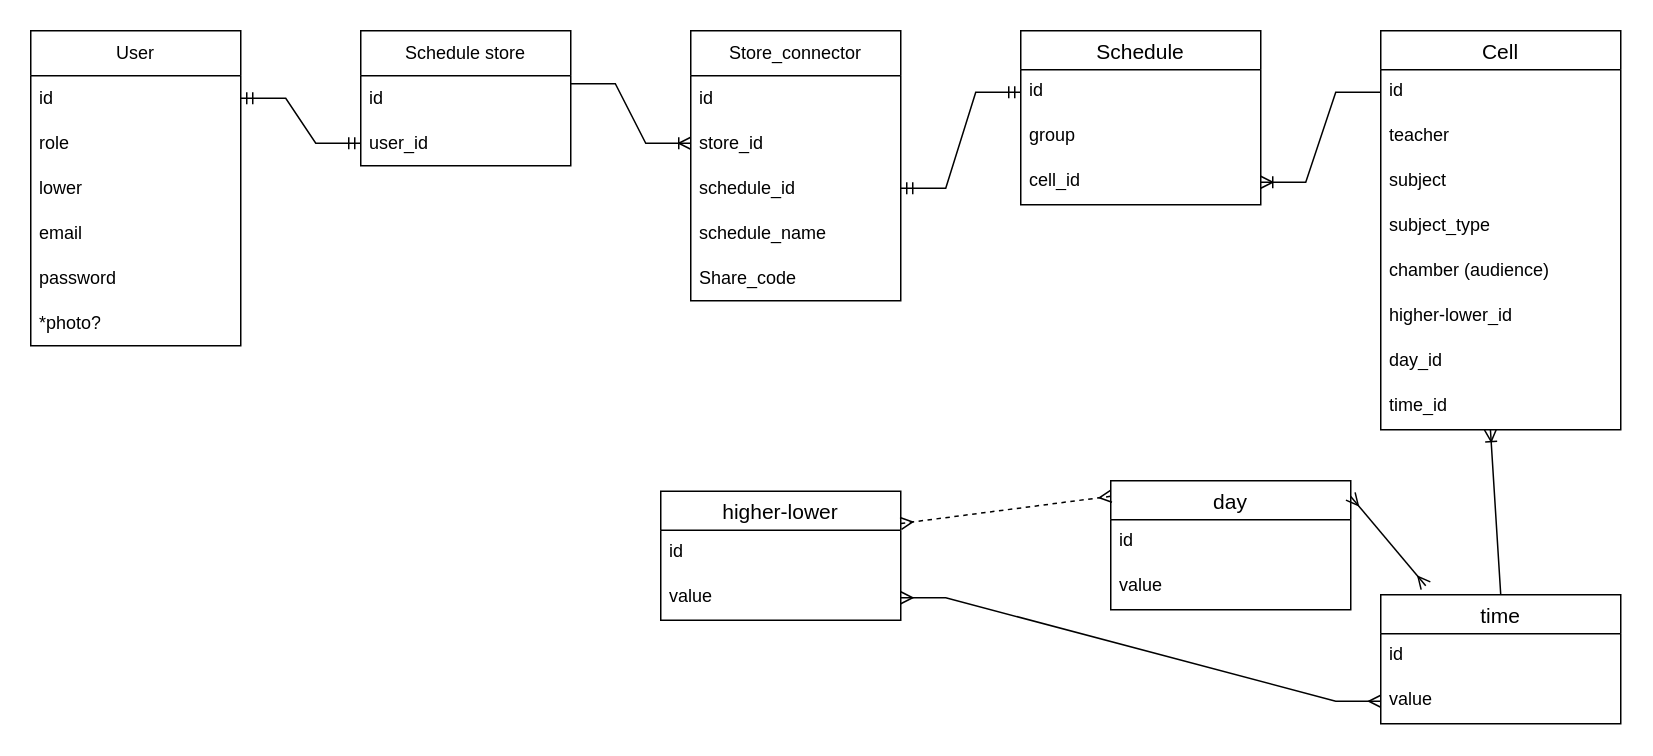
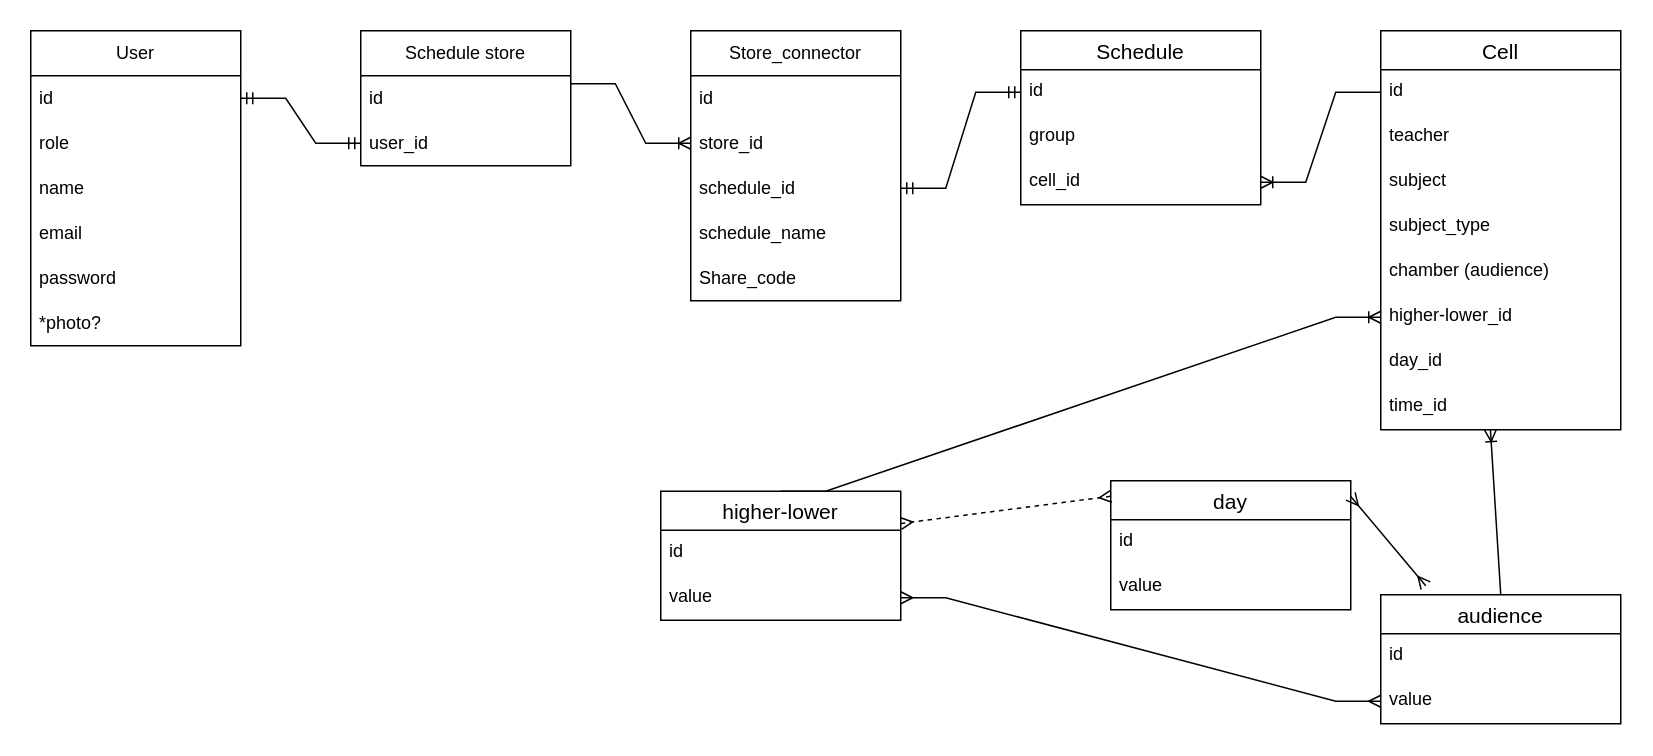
  <mxCell id="0" />
  <mxCell id="1" parent="0" />
  <mxCell id="2" value="User" style="swimlane;fontStyle=0;childLayout=stackLayout;horizontal=1;startSize=30;horizontalStack=0;resizeParent=1;resizeParentMax=0;resizeLast=0;collapsible=1;marginBottom=0;whiteSpace=wrap;html=1;" vertex="1" parent="1"><mxGeometry x="20" y="20" width="140" height="210" as="geometry" /></mxCell>
  <mxCell id="3" value="id" style="text;strokeColor=none;fillColor=none;align=left;verticalAlign=middle;spacingLeft=4;spacingRight=4;overflow=hidden;points=[[0,0.5],[1,0.5]];portConstraint=eastwest;rotatable=0;whiteSpace=wrap;html=1;" vertex="1" parent="2"><mxGeometry y="30" width="140" height="30" as="geometry" /></mxCell>
  <mxCell id="4" value="role" style="text;strokeColor=none;fillColor=none;align=left;verticalAlign=middle;spacingLeft=4;spacingRight=4;overflow=hidden;points=[[0,0.5],[1,0.5]];portConstraint=eastwest;rotatable=0;whiteSpace=wrap;html=1;" vertex="1" parent="2"><mxGeometry y="60" width="140" height="30" as="geometry" /></mxCell>
- <mxCell id="5" value="lower" style="text;strokeColor=none;fillColor=none;align=left;verticalAlign=middle;spacingLeft=4;spacingRight=4;overflow=hidden;points=[[0,0.5],[1,0.5]];portConstraint=eastwest;rotatable=0;whiteSpace=wrap;html=1;" vertex="1" parent="2"><mxGeometry y="90" width="140" height="30" as="geometry" /></mxCell>
+ <mxCell id="5" value="name" style="text;strokeColor=none;fillColor=none;align=left;verticalAlign=middle;spacingLeft=4;spacingRight=4;overflow=hidden;points=[[0,0.5],[1,0.5]];portConstraint=eastwest;rotatable=0;whiteSpace=wrap;html=1;" vertex="1" parent="2"><mxGeometry y="90" width="140" height="30" as="geometry" /></mxCell>
  <mxCell id="6" value="email" style="text;strokeColor=none;fillColor=none;align=left;verticalAlign=middle;spacingLeft=4;spacingRight=4;overflow=hidden;points=[[0,0.5],[1,0.5]];portConstraint=eastwest;rotatable=0;whiteSpace=wrap;html=1;" vertex="1" parent="2"><mxGeometry y="120" width="140" height="30" as="geometry" /></mxCell>
  <mxCell id="7" value="password" style="text;strokeColor=none;fillColor=none;align=left;verticalAlign=middle;spacingLeft=4;spacingRight=4;overflow=hidden;points=[[0,0.5],[1,0.5]];portConstraint=eastwest;rotatable=0;whiteSpace=wrap;html=1;" vertex="1" parent="2"><mxGeometry y="150" width="140" height="30" as="geometry" /></mxCell>
  <mxCell id="8" value="*photo?" style="text;strokeColor=none;fillColor=none;align=left;verticalAlign=middle;spacingLeft=4;spacingRight=4;overflow=hidden;points=[[0,0.5],[1,0.5]];portConstraint=eastwest;rotatable=0;whiteSpace=wrap;html=1;" vertex="1" parent="2"><mxGeometry y="180" width="140" height="30" as="geometry" /></mxCell>
  <mxCell id="9" value="Schedule store" style="swimlane;fontStyle=0;childLayout=stackLayout;horizontal=1;startSize=30;horizontalStack=0;resizeParent=1;resizeParentMax=0;resizeLast=0;collapsible=1;marginBottom=0;whiteSpace=wrap;html=1;" vertex="1" parent="1"><mxGeometry x="240" y="20" width="140" height="90" as="geometry" /></mxCell>
  <mxCell id="10" value="id" style="text;strokeColor=none;fillColor=none;align=left;verticalAlign=middle;spacingLeft=4;spacingRight=4;overflow=hidden;points=[[0,0.5],[1,0.5]];portConstraint=eastwest;rotatable=0;whiteSpace=wrap;html=1;" vertex="1" parent="9"><mxGeometry y="30" width="140" height="30" as="geometry" /></mxCell>
  <mxCell id="11" value="user_id" style="text;strokeColor=none;fillColor=none;align=left;verticalAlign=middle;spacingLeft=4;spacingRight=4;overflow=hidden;points=[[0,0.5],[1,0.5]];portConstraint=eastwest;rotatable=0;whiteSpace=wrap;html=1;" vertex="1" parent="9"><mxGeometry y="60" width="140" height="30" as="geometry" /></mxCell>
  <mxCell id="12" value="Store_connector" style="swimlane;fontStyle=0;childLayout=stackLayout;horizontal=1;startSize=30;horizontalStack=0;resizeParent=1;resizeParentMax=0;resizeLast=0;collapsible=1;marginBottom=0;whiteSpace=wrap;html=1;" vertex="1" parent="1"><mxGeometry x="460" y="20" width="140" height="180" as="geometry" /></mxCell>
  <mxCell id="13" value="id" style="text;strokeColor=none;fillColor=none;align=left;verticalAlign=middle;spacingLeft=4;spacingRight=4;overflow=hidden;points=[[0,0.5],[1,0.5]];portConstraint=eastwest;rotatable=0;whiteSpace=wrap;html=1;" vertex="1" parent="12"><mxGeometry y="30" width="140" height="30" as="geometry" /></mxCell>
  <mxCell id="14" value="store_id" style="text;strokeColor=none;fillColor=none;align=left;verticalAlign=middle;spacingLeft=4;spacingRight=4;overflow=hidden;points=[[0,0.5],[1,0.5]];portConstraint=eastwest;rotatable=0;whiteSpace=wrap;html=1;" vertex="1" parent="12"><mxGeometry y="60" width="140" height="30" as="geometry" /></mxCell>
  <mxCell id="15" value="schedule_id" style="text;strokeColor=none;fillColor=none;align=left;verticalAlign=middle;spacingLeft=4;spacingRight=4;overflow=hidden;points=[[0,0.5],[1,0.5]];portConstraint=eastwest;rotatable=0;whiteSpace=wrap;html=1;" vertex="1" parent="12"><mxGeometry y="90" width="140" height="30" as="geometry" /></mxCell>
  <mxCell id="16" value="schedule_name" style="text;strokeColor=none;fillColor=none;align=left;verticalAlign=middle;spacingLeft=4;spacingRight=4;overflow=hidden;points=[[0,0.5],[1,0.5]];portConstraint=eastwest;rotatable=0;whiteSpace=wrap;html=1;" vertex="1" parent="12"><mxGeometry y="120" width="140" height="30" as="geometry" /></mxCell>
  <mxCell id="17" value="Share_code" style="text;strokeColor=none;fillColor=none;align=left;verticalAlign=middle;spacingLeft=4;spacingRight=4;overflow=hidden;points=[[0,0.5],[1,0.5]];portConstraint=eastwest;rotatable=0;whiteSpace=wrap;html=1;" vertex="1" parent="12"><mxGeometry y="150" width="140" height="30" as="geometry" /></mxCell>
  <mxCell id="18" value="" style="edgeStyle=entityRelationEdgeStyle;fontSize=12;html=1;endArrow=ERmandOne;startArrow=ERmandOne;rounded=0;exitX=1;exitY=0.5;exitDx=0;exitDy=0;entryX=0;entryY=0.5;entryDx=0;entryDy=0;" edge="1" parent="1" source="3" target="11"><mxGeometry width="100" height="100" relative="1" as="geometry"><mxPoint x="240" y="220" as="sourcePoint" /><mxPoint x="340" y="120" as="targetPoint" /></mxGeometry></mxCell>
  <mxCell id="19" value="" style="edgeStyle=entityRelationEdgeStyle;fontSize=12;html=1;endArrow=ERoneToMany;rounded=0;entryX=0;entryY=0.5;entryDx=0;entryDy=0;exitX=0.998;exitY=0.178;exitDx=0;exitDy=0;exitPerimeter=0;" edge="1" parent="1" source="10" target="14"><mxGeometry width="100" height="100" relative="1" as="geometry"><mxPoint x="380" y="30" as="sourcePoint" /><mxPoint x="330" y="110" as="targetPoint" /></mxGeometry></mxCell>
  <mxCell id="20" value="Cell" style="swimlane;fontStyle=0;childLayout=stackLayout;horizontal=1;startSize=26;horizontalStack=0;resizeParent=1;resizeParentMax=0;resizeLast=0;collapsible=1;marginBottom=0;align=center;fontSize=14;" vertex="1" parent="1"><mxGeometry x="920" y="20" width="160" height="266" as="geometry" /></mxCell>
  <mxCell id="21" value="id" style="text;strokeColor=none;fillColor=none;spacingLeft=4;spacingRight=4;overflow=hidden;rotatable=0;points=[[0,0.5],[1,0.5]];portConstraint=eastwest;fontSize=12;whiteSpace=wrap;html=1;" vertex="1" parent="20"><mxGeometry y="26" width="160" height="30" as="geometry" /></mxCell>
  <mxCell id="22" value="teacher" style="text;strokeColor=none;fillColor=none;spacingLeft=4;spacingRight=4;overflow=hidden;rotatable=0;points=[[0,0.5],[1,0.5]];portConstraint=eastwest;fontSize=12;whiteSpace=wrap;html=1;" vertex="1" parent="20"><mxGeometry y="56" width="160" height="30" as="geometry" /></mxCell>
  <mxCell id="23" value="subject" style="text;strokeColor=none;fillColor=none;spacingLeft=4;spacingRight=4;overflow=hidden;rotatable=0;points=[[0,0.5],[1,0.5]];portConstraint=eastwest;fontSize=12;whiteSpace=wrap;html=1;" vertex="1" parent="20"><mxGeometry y="86" width="160" height="30" as="geometry" /></mxCell>
  <mxCell id="24" value="subject_type" style="text;strokeColor=none;fillColor=none;spacingLeft=4;spacingRight=4;overflow=hidden;rotatable=0;points=[[0,0.5],[1,0.5]];portConstraint=eastwest;fontSize=12;whiteSpace=wrap;html=1;" vertex="1" parent="20"><mxGeometry y="116" width="160" height="30" as="geometry" /></mxCell>
  <mxCell id="25" value="chamber (audience)" style="text;strokeColor=none;fillColor=none;spacingLeft=4;spacingRight=4;overflow=hidden;rotatable=0;points=[[0,0.5],[1,0.5]];portConstraint=eastwest;fontSize=12;whiteSpace=wrap;html=1;" vertex="1" parent="20"><mxGeometry y="146" width="160" height="30" as="geometry" /></mxCell>
  <mxCell id="26" value="higher-lower_id" style="text;strokeColor=none;fillColor=none;spacingLeft=4;spacingRight=4;overflow=hidden;rotatable=0;points=[[0,0.5],[1,0.5]];portConstraint=eastwest;fontSize=12;whiteSpace=wrap;html=1;" vertex="1" parent="20"><mxGeometry y="176" width="160" height="30" as="geometry" /></mxCell>
  <mxCell id="27" value="day_id" style="text;strokeColor=none;fillColor=none;spacingLeft=4;spacingRight=4;overflow=hidden;rotatable=0;points=[[0,0.5],[1,0.5]];portConstraint=eastwest;fontSize=12;whiteSpace=wrap;html=1;" vertex="1" parent="20"><mxGeometry y="206" width="160" height="30" as="geometry" /></mxCell>
  <mxCell id="28" value="time_id" style="text;strokeColor=none;fillColor=none;spacingLeft=4;spacingRight=4;overflow=hidden;rotatable=0;points=[[0,0.5],[1,0.5]];portConstraint=eastwest;fontSize=12;whiteSpace=wrap;html=1;" vertex="1" parent="20"><mxGeometry y="236" width="160" height="30" as="geometry" /></mxCell>
  <mxCell id="29" value="higher-lower" style="swimlane;fontStyle=0;childLayout=stackLayout;horizontal=1;startSize=26;horizontalStack=0;resizeParent=1;resizeParentMax=0;resizeLast=0;collapsible=1;marginBottom=0;align=center;fontSize=14;" vertex="1" parent="1"><mxGeometry x="440" y="327" width="160" height="86" as="geometry" /></mxCell>
  <mxCell id="30" value="id" style="text;strokeColor=none;fillColor=none;spacingLeft=4;spacingRight=4;overflow=hidden;rotatable=0;points=[[0,0.5],[1,0.5]];portConstraint=eastwest;fontSize=12;whiteSpace=wrap;html=1;" vertex="1" parent="29"><mxGeometry y="26" width="160" height="30" as="geometry" /></mxCell>
  <mxCell id="31" value="value" style="text;strokeColor=none;fillColor=none;spacingLeft=4;spacingRight=4;overflow=hidden;rotatable=0;points=[[0,0.5],[1,0.5]];portConstraint=eastwest;fontSize=12;whiteSpace=wrap;html=1;" vertex="1" parent="29"><mxGeometry y="56" width="160" height="30" as="geometry" /></mxCell>
- <mxCell id="33" value="time" style="swimlane;fontStyle=0;childLayout=stackLayout;horizontal=1;startSize=26;horizontalStack=0;resizeParent=1;resizeParentMax=0;resizeLast=0;collapsible=1;marginBottom=0;align=center;fontSize=14;" vertex="1" parent="1"><mxGeometry x="920" y="396" width="160" height="86" as="geometry" /></mxCell>
+ <mxCell id="32" value="" style="edgeStyle=entityRelationEdgeStyle;fontSize=12;html=1;endArrow=ERoneToMany;rounded=0;entryX=0;entryY=0.5;entryDx=0;entryDy=0;exitX=0.5;exitY=0;exitDx=0;exitDy=0;" edge="1" parent="1" source="29" target="26"><mxGeometry width="100" height="100" relative="1" as="geometry"><mxPoint x="640" y="250" as="sourcePoint" /><mxPoint x="740" y="150" as="targetPoint" /></mxGeometry></mxCell>
+ <mxCell id="33" value="audience" style="swimlane;fontStyle=0;childLayout=stackLayout;horizontal=1;startSize=26;horizontalStack=0;resizeParent=1;resizeParentMax=0;resizeLast=0;collapsible=1;marginBottom=0;align=center;fontSize=14;" vertex="1" parent="1"><mxGeometry x="920" y="396" width="160" height="86" as="geometry" /></mxCell>
  <mxCell id="34" value="id" style="text;strokeColor=none;fillColor=none;spacingLeft=4;spacingRight=4;overflow=hidden;rotatable=0;points=[[0,0.5],[1,0.5]];portConstraint=eastwest;fontSize=12;whiteSpace=wrap;html=1;" vertex="1" parent="33"><mxGeometry y="26" width="160" height="30" as="geometry" /></mxCell>
  <mxCell id="35" value="value" style="text;strokeColor=none;fillColor=none;spacingLeft=4;spacingRight=4;overflow=hidden;rotatable=0;points=[[0,0.5],[1,0.5]];portConstraint=eastwest;fontSize=12;whiteSpace=wrap;html=1;" vertex="1" parent="33"><mxGeometry y="56" width="160" height="30" as="geometry" /></mxCell>
  <mxCell id="36" value="day" style="swimlane;fontStyle=0;childLayout=stackLayout;horizontal=1;startSize=26;horizontalStack=0;resizeParent=1;resizeParentMax=0;resizeLast=0;collapsible=1;marginBottom=0;align=center;fontSize=14;" vertex="1" parent="1"><mxGeometry x="740" y="320" width="160" height="86" as="geometry" /></mxCell>
  <mxCell id="37" value="id" style="text;strokeColor=none;fillColor=none;spacingLeft=4;spacingRight=4;overflow=hidden;rotatable=0;points=[[0,0.5],[1,0.5]];portConstraint=eastwest;fontSize=12;whiteSpace=wrap;html=1;" vertex="1" parent="36"><mxGeometry y="26" width="160" height="30" as="geometry" /></mxCell>
  <mxCell id="38" value="value" style="text;strokeColor=none;fillColor=none;spacingLeft=4;spacingRight=4;overflow=hidden;rotatable=0;points=[[0,0.5],[1,0.5]];portConstraint=eastwest;fontSize=12;whiteSpace=wrap;html=1;" vertex="1" parent="36"><mxGeometry y="56" width="160" height="30" as="geometry" /></mxCell>
  <mxCell id="39" value="" style="fontSize=12;html=1;endArrow=ERoneToMany;rounded=0;entryX=0.457;entryY=0.996;entryDx=0;entryDy=0;exitX=0.5;exitY=0;exitDx=0;exitDy=0;entryPerimeter=0;" edge="1" parent="1" source="33" target="28"><mxGeometry width="100" height="100" relative="1" as="geometry"><mxPoint x="770" y="371" as="sourcePoint" /><mxPoint x="930" y="221" as="targetPoint" /></mxGeometry></mxCell>
  <mxCell id="40" value="" style="fontSize=12;html=1;endArrow=ERmany;startArrow=ERmany;rounded=0;exitX=1;exitY=0.25;exitDx=0;exitDy=0;entryX=0.002;entryY=0.12;entryDx=0;entryDy=0;entryPerimeter=0;dashed=1;" edge="1" parent="1" source="29" target="36"><mxGeometry width="100" height="100" relative="1" as="geometry"><mxPoint x="640" y="420" as="sourcePoint" /><mxPoint x="740" y="320" as="targetPoint" /></mxGeometry></mxCell>
  <mxCell id="41" value="" style="fontSize=12;html=1;endArrow=ERmany;startArrow=ERmany;rounded=0;exitX=0.999;exitY=0.12;exitDx=0;exitDy=0;exitPerimeter=0;" edge="1" parent="1" source="36"><mxGeometry width="100" height="100" relative="1" as="geometry"><mxPoint x="640" y="420" as="sourcePoint" /><mxPoint x="950" y="390" as="targetPoint" /></mxGeometry></mxCell>
  <mxCell id="42" value="" style="edgeStyle=entityRelationEdgeStyle;fontSize=12;html=1;endArrow=ERmany;startArrow=ERmany;rounded=0;exitX=1;exitY=0.5;exitDx=0;exitDy=0;entryX=0;entryY=0.5;entryDx=0;entryDy=0;" edge="1" parent="1" source="31" target="35"><mxGeometry width="100" height="100" relative="1" as="geometry"><mxPoint x="640" y="420" as="sourcePoint" /><mxPoint x="740" y="320" as="targetPoint" /></mxGeometry></mxCell>
  <mxCell id="43" value="Schedule" style="swimlane;fontStyle=0;childLayout=stackLayout;horizontal=1;startSize=26;horizontalStack=0;resizeParent=1;resizeParentMax=0;resizeLast=0;collapsible=1;marginBottom=0;align=center;fontSize=14;" vertex="1" parent="1"><mxGeometry x="680" y="20" width="160" height="116" as="geometry" /></mxCell>
  <mxCell id="44" value="id" style="text;strokeColor=none;fillColor=none;spacingLeft=4;spacingRight=4;overflow=hidden;rotatable=0;points=[[0,0.5],[1,0.5]];portConstraint=eastwest;fontSize=12;whiteSpace=wrap;html=1;" vertex="1" parent="43"><mxGeometry y="26" width="160" height="30" as="geometry" /></mxCell>
  <mxCell id="45" value="group" style="text;strokeColor=none;fillColor=none;spacingLeft=4;spacingRight=4;overflow=hidden;rotatable=0;points=[[0,0.5],[1,0.5]];portConstraint=eastwest;fontSize=12;whiteSpace=wrap;html=1;" vertex="1" parent="43"><mxGeometry y="56" width="160" height="30" as="geometry" /></mxCell>
  <mxCell id="46" value="cell_id" style="text;strokeColor=none;fillColor=none;spacingLeft=4;spacingRight=4;overflow=hidden;rotatable=0;points=[[0,0.5],[1,0.5]];portConstraint=eastwest;fontSize=12;whiteSpace=wrap;html=1;" vertex="1" parent="43"><mxGeometry y="86" width="160" height="30" as="geometry" /></mxCell>
  <mxCell id="47" value="" style="edgeStyle=entityRelationEdgeStyle;fontSize=12;html=1;endArrow=ERmandOne;startArrow=ERmandOne;rounded=0;exitX=1;exitY=0.5;exitDx=0;exitDy=0;entryX=0;entryY=0.5;entryDx=0;entryDy=0;" edge="1" parent="1" source="15" target="44"><mxGeometry width="100" height="100" relative="1" as="geometry"><mxPoint x="170" y="75" as="sourcePoint" /><mxPoint x="250" y="105" as="targetPoint" /></mxGeometry></mxCell>
  <mxCell id="48" value="" style="edgeStyle=entityRelationEdgeStyle;fontSize=12;html=1;endArrow=ERoneToMany;rounded=0;entryX=1;entryY=0.5;entryDx=0;entryDy=0;exitX=0;exitY=0.5;exitDx=0;exitDy=0;" edge="1" parent="1" source="21" target="46"><mxGeometry width="100" height="100" relative="1" as="geometry"><mxPoint x="530" y="337" as="sourcePoint" /><mxPoint x="930" y="221" as="targetPoint" /></mxGeometry></mxCell>
